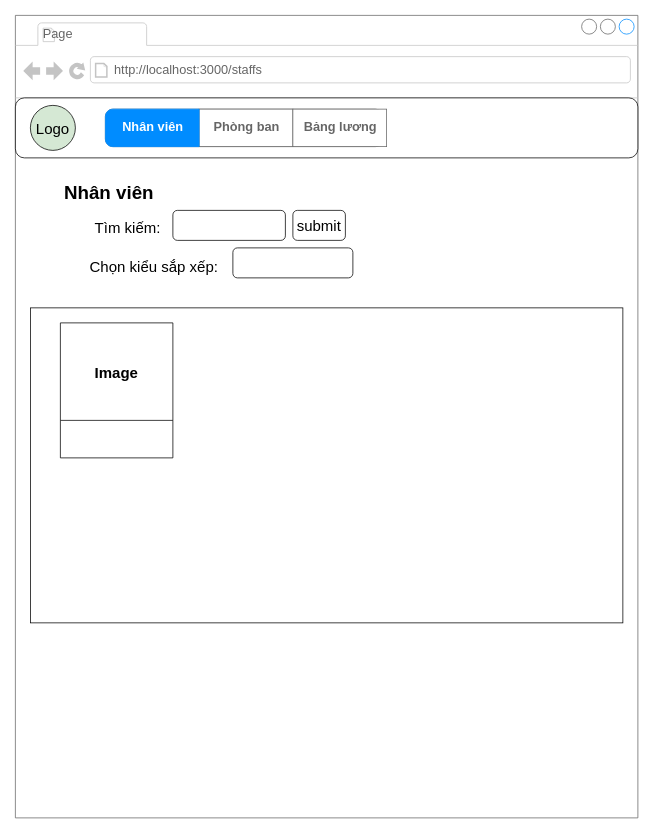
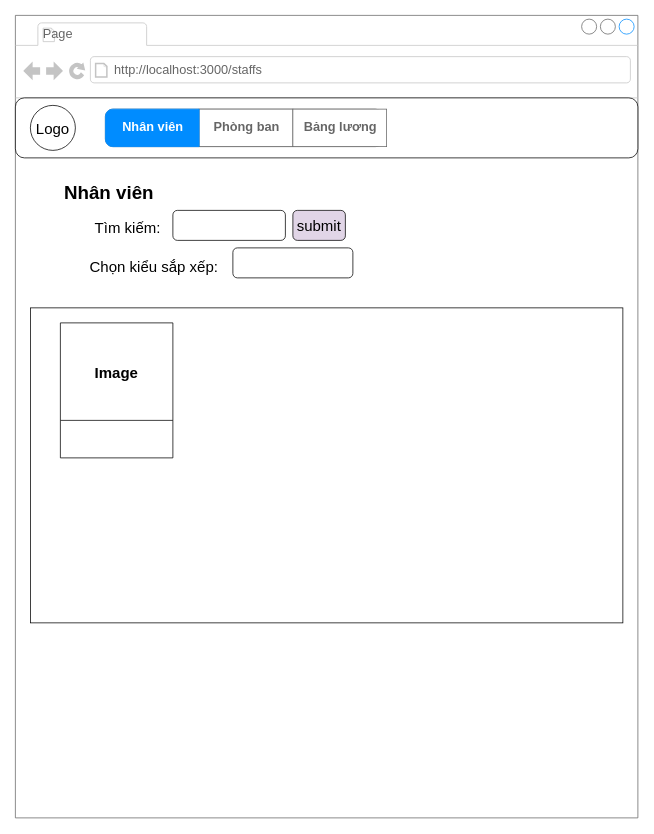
  <mxCell id="0" />
  <mxCell id="1" parent="0" />
  <mxCell id="2" value="su" style="strokeWidth=1;shadow=0;dashed=0;align=center;html=1;shape=mxgraph.mockup.containers.browserWindow;rSize=0;strokeColor=#666666;strokeColor2=#008cff;strokeColor3=#c4c4c4;mainText=,;recursiveResize=0;" parent="1" vertex="1"><mxGeometry x="20" y="20" width="830" height="1070" as="geometry" /></mxCell>
  <mxCell id="3" value="Page" style="strokeWidth=1;shadow=0;dashed=0;align=center;html=1;shape=mxgraph.mockup.containers.anchor;fontSize=17;fontColor=#666666;align=left;" parent="2" vertex="1"><mxGeometry x="35" y="12" width="110" height="26" as="geometry" /></mxCell>
  <mxCell id="4" value="http://localhost:3000/staffs" style="strokeWidth=1;shadow=0;dashed=0;align=center;html=1;shape=mxgraph.mockup.containers.anchor;rSize=0;fontSize=17;fontColor=#666666;align=left;" parent="2" vertex="1"><mxGeometry x="130" y="60" width="250" height="26" as="geometry" /></mxCell>
  <mxCell id="5" value="&lt;b&gt;&lt;font style=&quot;font-size: 25px&quot;&gt;Nhân viên&lt;/font&gt;&lt;/b&gt;" style="text;html=1;strokeColor=none;fillColor=none;align=center;verticalAlign=middle;whiteSpace=wrap;rounded=0;fontSize=20;" parent="2" vertex="1"><mxGeometry x="50" y="210" width="150" height="50" as="geometry" /></mxCell>
  <mxCell id="6" value="&lt;font style=&quot;font-size: 20px&quot;&gt;Tìm kiếm:&lt;/font&gt;" style="text;html=1;strokeColor=none;fillColor=none;align=center;verticalAlign=middle;whiteSpace=wrap;rounded=0;fontSize=25;" parent="2" vertex="1"><mxGeometry x="90" y="260" width="120" height="40" as="geometry" /></mxCell>
  <mxCell id="7" value="" style="rounded=1;whiteSpace=wrap;html=1;fontSize=16;" parent="2" vertex="1"><mxGeometry x="210" y="260" width="150" height="40" as="geometry" /></mxCell>
- <mxCell id="8" value="submit" style="rounded=1;whiteSpace=wrap;html=1;fontSize=20;" parent="2" vertex="1"><mxGeometry x="370" y="260" width="70" height="40" as="geometry" /></mxCell>
+ <mxCell id="8" value="submit" style="rounded=1;whiteSpace=wrap;html=1;fontSize=20;fillColor=#e1d5e7;" parent="2" vertex="1"><mxGeometry x="370" y="260" width="70" height="40" as="geometry" /></mxCell>
  <mxCell id="9" value="Chọn kiểu sắp xếp:" style="text;html=1;strokeColor=none;fillColor=none;align=center;verticalAlign=middle;whiteSpace=wrap;rounded=0;fontSize=20;" parent="2" vertex="1"><mxGeometry x="90" y="310" width="190" height="50" as="geometry" /></mxCell>
  <mxCell id="10" value="" style="rounded=1;whiteSpace=wrap;html=1;fontSize=20;" parent="2" vertex="1"><mxGeometry x="290" y="310" width="160" height="40" as="geometry" /></mxCell>
  <mxCell id="11" value="" style="rounded=0;whiteSpace=wrap;html=1;fontSize=20;" vertex="1" parent="2"><mxGeometry x="20" y="390" width="790" height="420" as="geometry" /></mxCell>
  <mxCell id="12" value="Image" style="swimlane;fontSize=20;startSize=130;" vertex="1" parent="2"><mxGeometry x="60" y="410" width="150" height="180" as="geometry" /></mxCell>
  <mxCell id="13" value="" style="rounded=1;whiteSpace=wrap;html=1;" parent="1" vertex="1"><mxGeometry x="20" y="130" width="830" height="80" as="geometry" /></mxCell>
- <mxCell id="14" value="&lt;font style=&quot;font-size: 20px&quot;&gt;Logo&lt;/font&gt;" style="ellipse;whiteSpace=wrap;html=1;fillColor=#d5e8d4;" parent="1" vertex="1"><mxGeometry x="40" y="140" width="60" height="60" as="geometry" /></mxCell>
+ <mxCell id="14" value="&lt;font style=&quot;font-size: 20px&quot;&gt;Logo&lt;/font&gt;" style="ellipse;whiteSpace=wrap;html=1;" parent="1" vertex="1"><mxGeometry x="40" y="140" width="60" height="60" as="geometry" /></mxCell>
  <mxCell id="15" value="" style="strokeWidth=1;shadow=0;dashed=0;align=center;html=1;shape=mxgraph.mockup.rrect;rSize=10;fillColor=#ffffff;strokeColor=#666666;fontSize=20;" parent="1" vertex="1"><mxGeometry x="140" y="145" width="370" height="50" as="geometry" /></mxCell>
  <mxCell id="16" value="Phòng ban" style="strokeColor=inherit;fillColor=inherit;gradientColor=inherit;strokeWidth=1;shadow=0;dashed=0;align=center;html=1;shape=mxgraph.mockup.rrect;rSize=0;fontSize=17;fontColor=#666666;fontStyle=1;resizeHeight=1;" parent="15" vertex="1"><mxGeometry width="125" height="50" relative="1" as="geometry"><mxPoint x="125" as="offset" /></mxGeometry></mxCell>
  <mxCell id="17" value="Bảng lương" style="strokeColor=inherit;fillColor=inherit;gradientColor=inherit;strokeWidth=1;shadow=0;dashed=0;align=center;html=1;shape=mxgraph.mockup.rrect;rSize=0;fontSize=17;fontColor=#666666;fontStyle=1;resizeHeight=1;" parent="15" vertex="1"><mxGeometry width="125" height="50" relative="1" as="geometry"><mxPoint x="250" as="offset" /></mxGeometry></mxCell>
  <mxCell id="18" value="Nhân viên" style="strokeWidth=1;shadow=0;dashed=0;align=center;html=1;shape=mxgraph.mockup.leftButton;rSize=10;fontSize=17;fontColor=#ffffff;fontStyle=1;fillColor=#008cff;strokeColor=#008cff;resizeHeight=1;" parent="15" vertex="1"><mxGeometry width="125" height="50" relative="1" as="geometry" /></mxCell>
